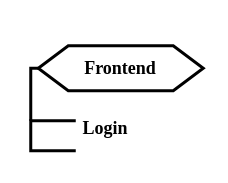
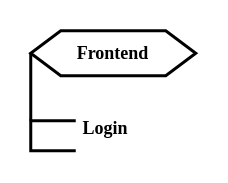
  <mxCell id="0" />
  <mxCell id="1" parent="0" />
  <mxCell id="2" style="edgeStyle=orthogonalEdgeStyle;rounded=0;orthogonalLoop=1;jettySize=auto;html=1;exitX=0;exitY=0.5;exitDx=0;exitDy=0;entryX=0;entryY=0.5;entryDx=0;entryDy=0;fontFamily=Verdana;fontSize=12;" edge="1" parent="1" source="4" target="4"><mxGeometry relative="1" as="geometry" /></mxCell>
  <mxCell id="3" style="edgeStyle=orthogonalEdgeStyle;orthogonalLoop=1;jettySize=auto;html=1;exitX=0;exitY=0.5;exitDx=0;exitDy=0;entryX=0;entryY=0;entryDx=0;entryDy=0;entryPerimeter=0;fontFamily=Verdana;fontSize=12;strokeColor=default;rounded=0;strokeWidth=2;endArrow=none;endFill=0;" edge="1" parent="1" source="4" target="5"><mxGeometry relative="1" as="geometry"><Array as="points"><mxPoint x="20" y="50" /><mxPoint x="20" y="50" /></Array></mxGeometry></mxCell>
- <mxCell id="4" value="&lt;p style=&quot;font-size: 12px;&quot;&gt;&lt;font face=&quot;Verdana&quot; style=&quot;line-height: 1; font-size: 12px;&quot;&gt;Frontend&lt;/font&gt;&lt;/p&gt;" style="shape=hexagon;perimeter=hexagonPerimeter2;whiteSpace=wrap;html=1;fixedSize=1;rounded=0;shadow=0;labelBackgroundColor=none;fontFamily=Times New Roman;fontSize=12;strokeColor=default;fillColor=none;align=center;size=20;direction=east;strokeWidth=2;fontStyle=1" vertex="1" parent="1"><mxGeometry x="25" y="30" width="110" height="30" as="geometry" /></mxCell>
+ <mxCell id="4" value="&lt;p style=&quot;font-size: 12px;&quot;&gt;&lt;font face=&quot;Verdana&quot; style=&quot;line-height: 1; font-size: 12px;&quot;&gt;Frontend&lt;/font&gt;&lt;/p&gt;" style="shape=hexagon;perimeter=hexagonPerimeter2;whiteSpace=wrap;html=1;fixedSize=1;rounded=0;shadow=0;labelBackgroundColor=none;fontFamily=Times New Roman;fontSize=12;strokeColor=default;fillColor=none;align=center;size=20;direction=east;strokeWidth=2;fontStyle=1" vertex="1" parent="1"><mxGeometry x="20" y="20" width="110" height="30" as="geometry" /></mxCell>
  <mxCell id="5" value="" style="strokeWidth=2;html=1;shape=mxgraph.flowchart.annotation_1;align=left;pointerEvents=1;rounded=0;shadow=0;labelBackgroundColor=none;fontFamily=Verdana;fontSize=12;fillColor=none;" vertex="1" parent="1"><mxGeometry x="20" y="80" width="30" height="20" as="geometry" /></mxCell>
  <mxCell id="6" value="Login" style="text;html=1;strokeColor=none;fillColor=none;align=center;verticalAlign=middle;whiteSpace=wrap;rounded=0;shadow=0;labelBackgroundColor=none;fontFamily=Verdana;fontSize=12;fontStyle=1" vertex="1" parent="1"><mxGeometry x="40" y="70" width="60" height="30" as="geometry" /></mxCell>
